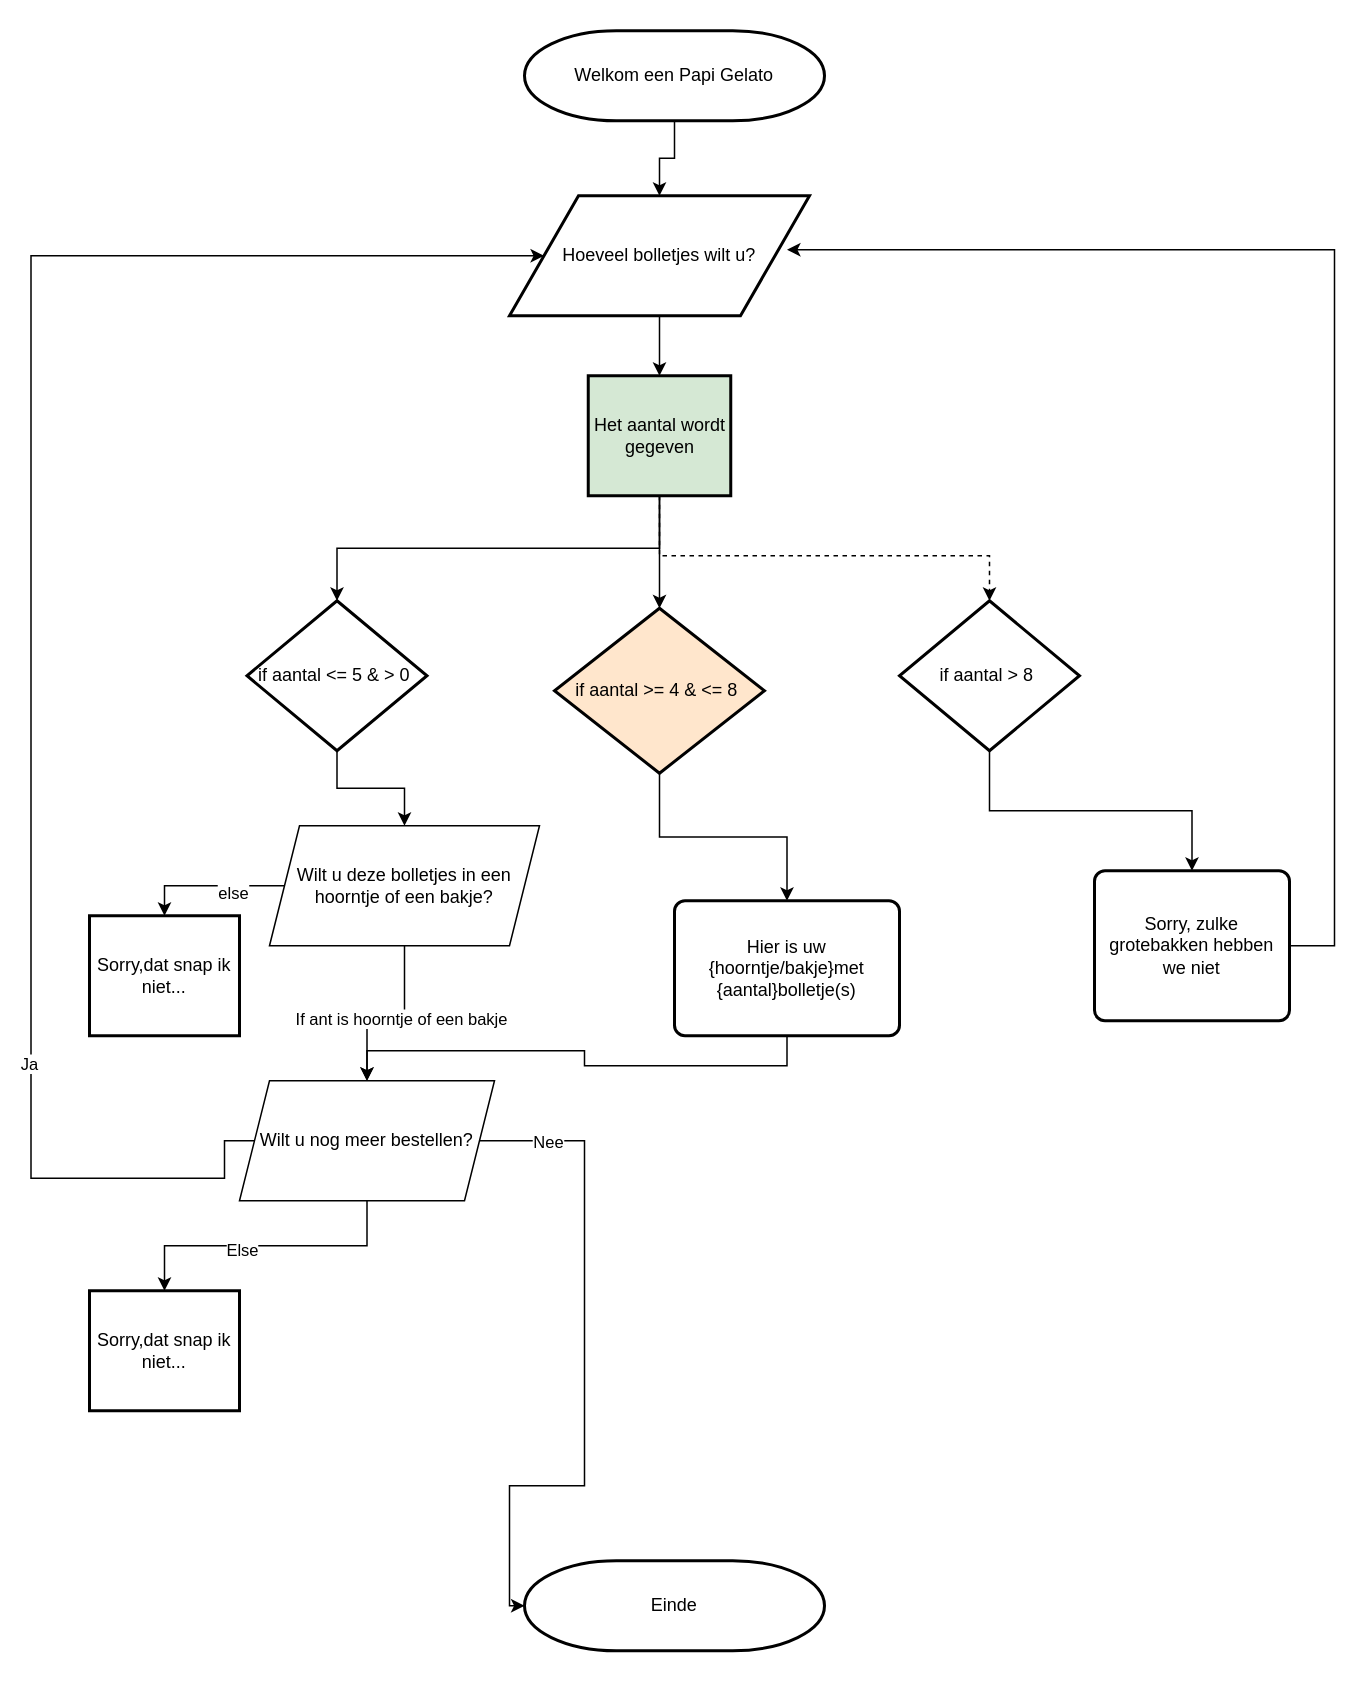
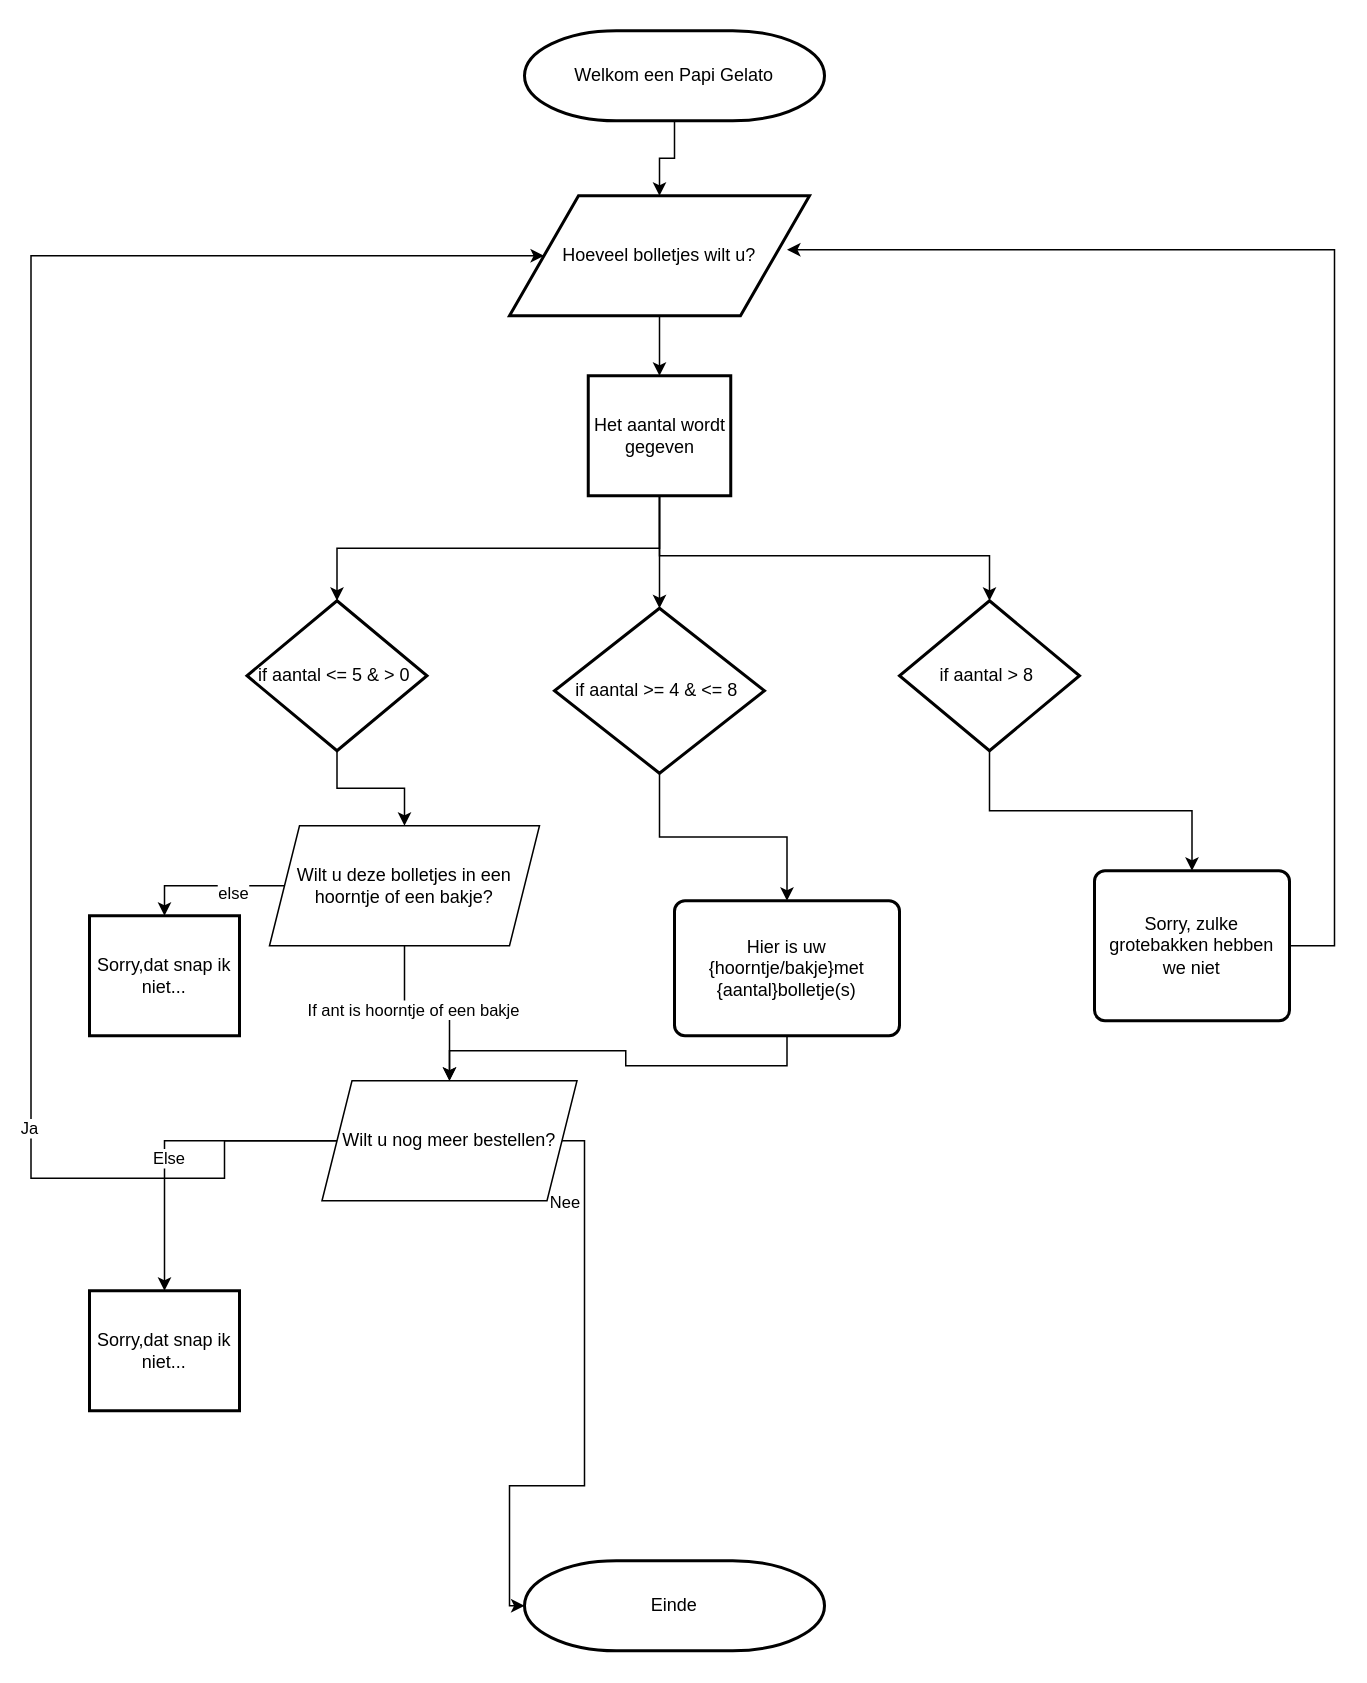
  <mxCell id="0" />
  <mxCell id="1" parent="0" />
  <mxCell id="2" style="edgeStyle=orthogonalEdgeStyle;rounded=0;orthogonalLoop=1;jettySize=auto;html=1;exitX=0.5;exitY=1;exitDx=0;exitDy=0;exitPerimeter=0;entryX=0.5;entryY=0;entryDx=0;entryDy=0;" edge="1" parent="1" source="3" target="5"><mxGeometry relative="1" as="geometry" /></mxCell>
  <mxCell id="3" value="Welkom een Papi Gelato" style="strokeWidth=2;html=1;shape=mxgraph.flowchart.terminator;whiteSpace=wrap;rounded=0;" vertex="1" parent="1"><mxGeometry x="349" y="20" width="200" height="60" as="geometry" /></mxCell>
  <mxCell id="4" style="edgeStyle=orthogonalEdgeStyle;rounded=0;orthogonalLoop=1;jettySize=auto;html=1;exitX=0.5;exitY=1;exitDx=0;exitDy=0;entryX=0.5;entryY=0;entryDx=0;entryDy=0;" edge="1" parent="1" source="5" target="9"><mxGeometry relative="1" as="geometry" /></mxCell>
  <mxCell id="5" value="Hoeveel bolletjes wilt u?" style="shape=parallelogram;html=1;strokeWidth=2;perimeter=parallelogramPerimeter;whiteSpace=wrap;rounded=0;arcSize=12;size=0.23;" vertex="1" parent="1"><mxGeometry x="339" y="130" width="200" height="80" as="geometry" /></mxCell>
  <mxCell id="6" style="edgeStyle=orthogonalEdgeStyle;rounded=0;orthogonalLoop=1;jettySize=auto;html=1;exitX=0.5;exitY=1;exitDx=0;exitDy=0;" edge="1" parent="1" source="9" target="14"><mxGeometry relative="1" as="geometry" /></mxCell>
  <mxCell id="7" style="edgeStyle=orthogonalEdgeStyle;rounded=0;orthogonalLoop=1;jettySize=auto;html=1;exitX=0.5;exitY=1;exitDx=0;exitDy=0;entryX=0.5;entryY=0;entryDx=0;entryDy=0;" edge="1" parent="1" source="9" target="16"><mxGeometry relative="1" as="geometry" /></mxCell>
- <mxCell id="8" style="edgeStyle=orthogonalEdgeStyle;rounded=0;orthogonalLoop=1;jettySize=auto;html=1;exitX=0.5;exitY=1;exitDx=0;exitDy=0;entryX=0.5;entryY=0;entryDx=0;entryDy=0;dashed=1;" edge="1" parent="1" source="9" target="18"><mxGeometry relative="1" as="geometry"><Array as="points"><mxPoint x="439" y="370" /><mxPoint x="659" y="370" /></Array></mxGeometry></mxCell>
- <mxCell id="9" value="Het aantal wordt gegeven" style="rounded=0;whiteSpace=wrap;html=1;absoluteArcSize=1;arcSize=14;strokeWidth=2;fillColor=#d5e8d4;" vertex="1" parent="1"><mxGeometry x="391.5" y="250" width="95" height="80" as="geometry" /></mxCell>
+ <mxCell id="8" style="edgeStyle=orthogonalEdgeStyle;rounded=0;orthogonalLoop=1;jettySize=auto;html=1;exitX=0.5;exitY=1;exitDx=0;exitDy=0;entryX=0.5;entryY=0;entryDx=0;entryDy=0;" edge="1" parent="1" source="9" target="18"><mxGeometry relative="1" as="geometry"><Array as="points"><mxPoint x="439" y="370" /><mxPoint x="659" y="370" /></Array></mxGeometry></mxCell>
+ <mxCell id="9" value="Het aantal wordt gegeven" style="rounded=0;whiteSpace=wrap;html=1;absoluteArcSize=1;arcSize=14;strokeWidth=2;" vertex="1" parent="1"><mxGeometry x="391.5" y="250" width="95" height="80" as="geometry" /></mxCell>
  <mxCell id="10" style="edgeStyle=orthogonalEdgeStyle;rounded=0;orthogonalLoop=1;jettySize=auto;html=1;exitX=0;exitY=0.5;exitDx=0;exitDy=0;entryX=0.5;entryY=0;entryDx=0;entryDy=0;" edge="1" parent="1" source="21" target="12"><mxGeometry relative="1" as="geometry"><mxPoint x="79" y="560" as="targetPoint" /><mxPoint x="226.5" y="620" as="sourcePoint" /></mxGeometry></mxCell>
  <mxCell id="11" value="else" style="edgeLabel;html=1;align=center;verticalAlign=middle;resizable=0;points=[];rounded=0;" vertex="1" connectable="0" parent="10"><mxGeometry x="-0.303" y="4" relative="1" as="geometry"><mxPoint as="offset" /></mxGeometry></mxCell>
  <mxCell id="12" value="Sorry,dat snap ik niet..." style="rounded=0;whiteSpace=wrap;html=1;absoluteArcSize=1;arcSize=14;strokeWidth=2;" vertex="1" parent="1"><mxGeometry x="59" y="610" width="100" height="80" as="geometry" /></mxCell>
  <mxCell id="13" style="edgeStyle=orthogonalEdgeStyle;rounded=0;orthogonalLoop=1;jettySize=auto;html=1;exitX=0.5;exitY=1;exitDx=0;exitDy=0;entryX=0.5;entryY=0;entryDx=0;entryDy=0;" edge="1" parent="1" source="14" target="21"><mxGeometry relative="1" as="geometry" /></mxCell>
  <mxCell id="14" value="if aantal &amp;lt;= 5 &amp;amp; &amp;gt; 0&amp;nbsp;" style="rhombus;whiteSpace=wrap;html=1;rounded=0;arcSize=14;strokeWidth=2;" vertex="1" parent="1"><mxGeometry x="164" y="400" width="120" height="100" as="geometry" /></mxCell>
  <mxCell id="15" style="edgeStyle=orthogonalEdgeStyle;rounded=0;orthogonalLoop=1;jettySize=auto;html=1;exitX=0.5;exitY=1;exitDx=0;exitDy=0;entryX=0.5;entryY=0;entryDx=0;entryDy=0;" edge="1" parent="1" source="16" target="32"><mxGeometry relative="1" as="geometry"><mxPoint x="599" y="580" as="targetPoint" /></mxGeometry></mxCell>
- <mxCell id="16" value="if aantal &amp;gt;= 4 &amp;amp; &amp;lt;= 8&amp;nbsp;" style="rhombus;whiteSpace=wrap;html=1;rounded=0;arcSize=14;strokeWidth=2;fillColor=#ffe6cc;" vertex="1" parent="1"><mxGeometry x="369" y="405" width="140" height="110" as="geometry" /></mxCell>
+ <mxCell id="16" value="if aantal &amp;gt;= 4 &amp;amp; &amp;lt;= 8&amp;nbsp;" style="rhombus;whiteSpace=wrap;html=1;rounded=0;arcSize=14;strokeWidth=2;" vertex="1" parent="1"><mxGeometry x="369" y="405" width="140" height="110" as="geometry" /></mxCell>
  <mxCell id="17" style="edgeStyle=orthogonalEdgeStyle;rounded=0;orthogonalLoop=1;jettySize=auto;html=1;exitX=0.5;exitY=1;exitDx=0;exitDy=0;" edge="1" parent="1" source="18" target="34"><mxGeometry relative="1" as="geometry" /></mxCell>
  <mxCell id="18" value="if aantal &amp;gt; 8&amp;nbsp;" style="rhombus;whiteSpace=wrap;html=1;rounded=0;arcSize=14;strokeWidth=2;" vertex="1" parent="1"><mxGeometry x="599" y="400" width="120" height="100" as="geometry" /></mxCell>
  <mxCell id="19" style="edgeStyle=orthogonalEdgeStyle;rounded=0;orthogonalLoop=1;jettySize=auto;html=1;exitX=0.5;exitY=1;exitDx=0;exitDy=0;" edge="1" parent="1" source="21" target="28"><mxGeometry relative="1" as="geometry" /></mxCell>
  <mxCell id="20" value="If ant is hoorntje of een bakje" style="edgeLabel;html=1;align=center;verticalAlign=middle;resizable=0;points=[];" vertex="1" connectable="0" parent="19"><mxGeometry x="-0.161" y="3" relative="1" as="geometry"><mxPoint as="offset" /></mxGeometry></mxCell>
  <mxCell id="21" value="Wilt u deze bolletjes in een hoorntje of een bakje?" style="shape=parallelogram;perimeter=parallelogramPerimeter;whiteSpace=wrap;html=1;fixedSize=1;" vertex="1" parent="1"><mxGeometry x="179" y="550" width="180" height="80" as="geometry" /></mxCell>
  <mxCell id="22" style="edgeStyle=orthogonalEdgeStyle;rounded=0;orthogonalLoop=1;jettySize=auto;html=1;exitX=0;exitY=0.5;exitDx=0;exitDy=0;" edge="1" parent="1" source="28" target="5"><mxGeometry relative="1" as="geometry"><mxPoint x="19" y="190" as="targetPoint" /><Array as="points"><mxPoint x="149" y="785" /><mxPoint x="20" y="785" /><mxPoint x="20" y="170" /></Array></mxGeometry></mxCell>
  <mxCell id="23" value="Ja" style="edgeLabel;html=1;align=center;verticalAlign=middle;resizable=0;points=[];" vertex="1" connectable="0" parent="22"><mxGeometry x="-0.556" y="2" relative="1" as="geometry"><mxPoint as="offset" /></mxGeometry></mxCell>
  <mxCell id="24" style="edgeStyle=orthogonalEdgeStyle;rounded=0;orthogonalLoop=1;jettySize=auto;html=1;exitX=1;exitY=0.5;exitDx=0;exitDy=0;entryX=0;entryY=0.5;entryDx=0;entryDy=0;entryPerimeter=0;" edge="1" parent="1" source="28" target="29"><mxGeometry relative="1" as="geometry"><mxPoint x="449" y="990" as="targetPoint" /><Array as="points"><mxPoint x="389" y="760" /><mxPoint x="389" y="990" /><mxPoint x="339" y="990" /><mxPoint x="339" y="1070" /></Array></mxGeometry></mxCell>
  <mxCell id="25" value="Nee" style="edgeLabel;html=1;align=center;verticalAlign=middle;resizable=0;points=[];" vertex="1" connectable="0" parent="24"><mxGeometry x="-0.724" y="2" relative="1" as="geometry"><mxPoint x="-16" y="2" as="offset" /></mxGeometry></mxCell>
  <mxCell id="26" style="edgeStyle=orthogonalEdgeStyle;rounded=0;orthogonalLoop=1;jettySize=auto;html=1;" edge="1" parent="1" source="28" target="30"><mxGeometry relative="1" as="geometry"><mxPoint x="269" y="980" as="targetPoint" /></mxGeometry></mxCell>
  <mxCell id="27" value="Else" style="edgeLabel;html=1;align=center;verticalAlign=middle;resizable=0;points=[];" vertex="1" connectable="0" parent="26"><mxGeometry x="0.17" y="2" relative="1" as="geometry"><mxPoint as="offset" /></mxGeometry></mxCell>
- <mxCell id="28" value="Wilt u nog meer bestellen?" style="shape=parallelogram;perimeter=parallelogramPerimeter;whiteSpace=wrap;html=1;fixedSize=1;" vertex="1" parent="1"><mxGeometry x="159" y="720" width="170" height="80" as="geometry" /></mxCell>
+ <mxCell id="28" value="Wilt u nog meer bestellen?" style="shape=parallelogram;perimeter=parallelogramPerimeter;whiteSpace=wrap;html=1;fixedSize=1;" vertex="1" parent="1"><mxGeometry x="214" y="720" width="170" height="80" as="geometry" /></mxCell>
  <mxCell id="29" value="Einde" style="strokeWidth=2;html=1;shape=mxgraph.flowchart.terminator;whiteSpace=wrap;rounded=0;" vertex="1" parent="1"><mxGeometry x="349" y="1040" width="200" height="60" as="geometry" /></mxCell>
  <mxCell id="30" value="Sorry,dat snap ik niet..." style="rounded=0;whiteSpace=wrap;html=1;absoluteArcSize=1;arcSize=14;strokeWidth=2;" vertex="1" parent="1"><mxGeometry x="59" y="860" width="100" height="80" as="geometry" /></mxCell>
  <mxCell id="31" style="edgeStyle=orthogonalEdgeStyle;rounded=0;orthogonalLoop=1;jettySize=auto;html=1;exitX=0.5;exitY=1;exitDx=0;exitDy=0;" edge="1" parent="1" source="32" target="28"><mxGeometry relative="1" as="geometry" /></mxCell>
  <mxCell id="32" value="Hier is uw {hoorntje/bakje}met {aantal}bolletje(s)" style="rounded=1;whiteSpace=wrap;html=1;absoluteArcSize=1;arcSize=14;strokeWidth=2;" vertex="1" parent="1"><mxGeometry x="449" y="600" width="150" height="90" as="geometry" /></mxCell>
  <mxCell id="33" style="edgeStyle=orthogonalEdgeStyle;rounded=0;orthogonalLoop=1;jettySize=auto;html=1;entryX=0.925;entryY=0.45;entryDx=0;entryDy=0;entryPerimeter=0;" edge="1" parent="1" source="34" target="5"><mxGeometry relative="1" as="geometry"><Array as="points"><mxPoint x="889" y="630" /><mxPoint x="889" y="166" /></Array></mxGeometry></mxCell>
  <mxCell id="34" value="Sorry,&amp;nbsp;zulke grotebakken hebben we niet" style="rounded=1;whiteSpace=wrap;html=1;absoluteArcSize=1;arcSize=14;strokeWidth=2;" vertex="1" parent="1"><mxGeometry x="729" y="580" width="130" height="100" as="geometry" /></mxCell>
